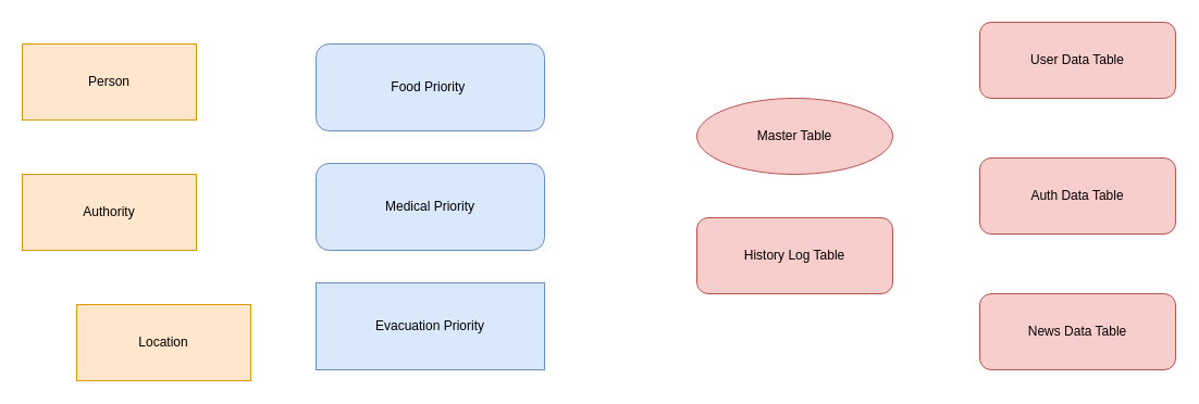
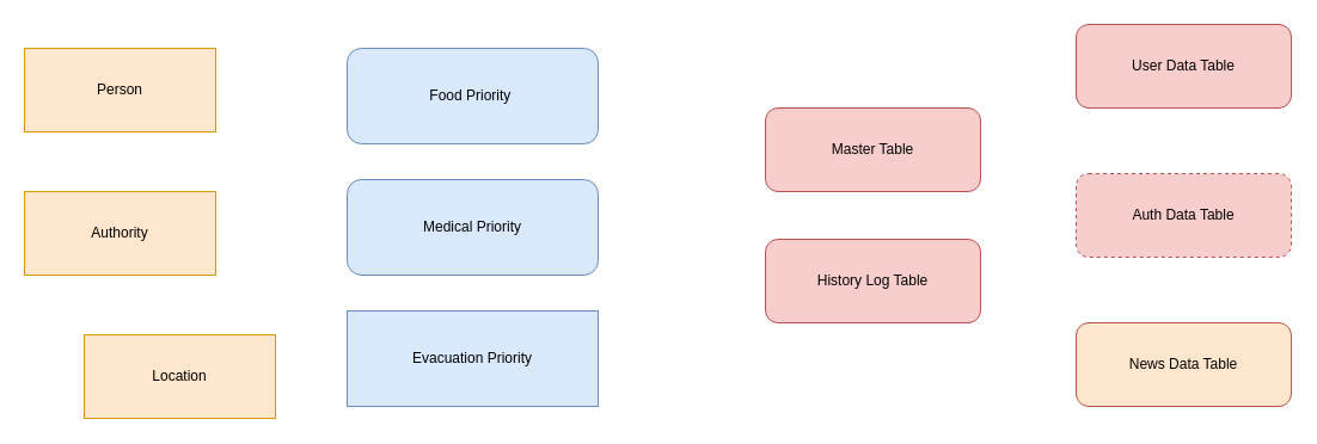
  <mxCell id="0" />
  <mxCell id="1" parent="0" />
  <mxCell id="2" value="Person" style="rounded=0;whiteSpace=wrap;html=1;fillColor=#ffe6cc;strokeColor=#d79b00;" vertex="1" parent="1"><mxGeometry x="20" y="40" width="160" height="70" as="geometry" /></mxCell>
  <mxCell id="3" value="Authority" style="rounded=0;whiteSpace=wrap;html=1;fillColor=#ffe6cc;strokeColor=#d79b00;" vertex="1" parent="1"><mxGeometry x="20" y="160" width="160" height="70" as="geometry" /></mxCell>
  <mxCell id="4" value="Location" style="rounded=0;whiteSpace=wrap;html=1;fillColor=#ffe6cc;strokeColor=#d79b00;" vertex="1" parent="1"><mxGeometry x="70" y="280" width="160" height="70" as="geometry" /></mxCell>
  <mxCell id="5" value="Food Priority&amp;nbsp;" style="rounded=1;whiteSpace=wrap;html=1;fillColor=#dae8fc;strokeColor=#6c8ebf;" vertex="1" parent="1"><mxGeometry x="290" y="40" width="210" height="80" as="geometry" /></mxCell>
  <mxCell id="6" value="Medical Priority&lt;span style=&quot;font-family: monospace; font-size: 0px; text-align: start; text-wrap-mode: nowrap;&quot;&gt;%3CmxGraphModel%3E%3Croot%3E%3CmxCell%20id%3D%220%22%2F%3E%3CmxCell%20id%3D%221%22%20parent%3D%220%22%2F%3E%3CmxCell%20id%3D%222%22%20value%3D%22Food%20Priority%26amp%3Bnbsp%3B%22%20style%3D%22rounded%3D1%3BwhiteSpace%3Dwrap%3Bhtml%3D1%3BfillColor%3D%23dae8fc%3BstrokeColor%3D%236c8ebf%3B%22%20vertex%3D%221%22%20parent%3D%221%22%3E%3CmxGeometry%20x%3D%22470%22%20y%3D%22190%22%20width%3D%22210%22%20height%3D%2280%22%20as%3D%22geometry%22%2F%3E%3C%2FmxCell%3E%3C%2Froot%3E%3C%2FmxGraphModel%3E&lt;/span&gt;" style="rounded=1;whiteSpace=wrap;html=1;fillColor=#dae8fc;strokeColor=#6c8ebf;" vertex="1" parent="1"><mxGeometry x="290" y="150" width="210" height="80" as="geometry" /></mxCell>
  <mxCell id="7" value="Evacuation Priority" style="whiteSpace=wrap;html=1;fillColor=#dae8fc;strokeColor=#6c8ebf;rounded=0;" vertex="1" parent="1"><mxGeometry x="290" y="260" width="210" height="80" as="geometry" /></mxCell>
  <mxCell id="8" value="User Data Table" style="rounded=1;whiteSpace=wrap;html=1;fillColor=#f8cecc;strokeColor=#b85450;" vertex="1" parent="1"><mxGeometry x="900" y="20" width="180" height="70" as="geometry" /></mxCell>
- <mxCell id="9" value="Auth Data Table" style="rounded=1;whiteSpace=wrap;html=1;fillColor=#f8cecc;strokeColor=#b85450;" vertex="1" parent="1"><mxGeometry x="900" y="145" width="180" height="70" as="geometry" /></mxCell>
- <mxCell id="10" value="News Data Table" style="rounded=1;whiteSpace=wrap;html=1;fillColor=#f8cecc;strokeColor=#b85450;" vertex="1" parent="1"><mxGeometry x="900" y="270" width="180" height="70" as="geometry" /></mxCell>
- <mxCell id="11" value="Master Table" style="ellipse;whiteSpace=wrap;html=1;fillColor=#f8cecc;strokeColor=#b85450;" vertex="1" parent="1"><mxGeometry x="640" y="90" width="180" height="70" as="geometry" /></mxCell>
+ <mxCell id="9" value="Auth Data Table" style="rounded=1;whiteSpace=wrap;html=1;fillColor=#f8cecc;strokeColor=#b85450;dashed=1;" vertex="1" parent="1"><mxGeometry x="900" y="145" width="180" height="70" as="geometry" /></mxCell>
+ <mxCell id="10" value="News Data Table" style="rounded=1;whiteSpace=wrap;html=1;fillColor=#ffe6cc;strokeColor=#b85450;" vertex="1" parent="1"><mxGeometry x="900" y="270" width="180" height="70" as="geometry" /></mxCell>
+ <mxCell id="11" value="Master Table" style="rounded=1;whiteSpace=wrap;html=1;fillColor=#f8cecc;strokeColor=#b85450;" vertex="1" parent="1"><mxGeometry x="640" y="90" width="180" height="70" as="geometry" /></mxCell>
  <mxCell id="12" value="History Log Table" style="rounded=1;whiteSpace=wrap;html=1;fillColor=#f8cecc;strokeColor=#b85450;" vertex="1" parent="1"><mxGeometry x="640" y="200" width="180" height="70" as="geometry" /></mxCell>
